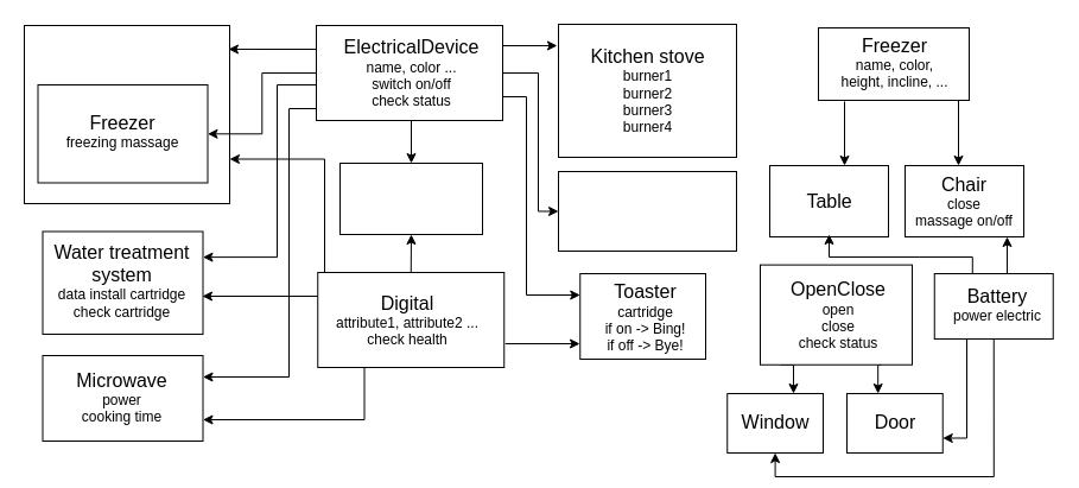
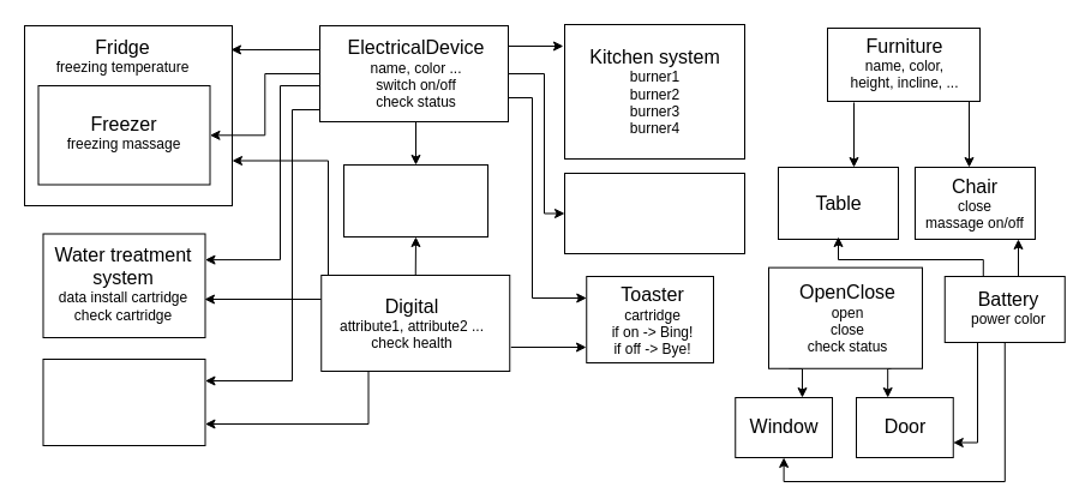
  <mxCell id="0" />
  <mxCell id="1" parent="0" />
  <mxCell id="2" value="" style="rounded=0;whiteSpace=wrap;html=1;strokeColor=#000000;direction=south;" parent="1" vertex="1"><mxGeometry x="20" y="21" width="173" height="150" as="geometry" /></mxCell>
  <mxCell id="3" value="" style="rounded=0;whiteSpace=wrap;html=1;strokeColor=#000000;" parent="1" vertex="1"><mxGeometry x="31.5" y="71" width="143" height="82.5" as="geometry" /></mxCell>
  <mxCell id="4" value="&lt;font style=&quot;font-size: 16px&quot;&gt;Freezer&lt;/font&gt;&lt;br&gt;&lt;div style=&quot;text-align: left&quot;&gt;freezing massage&lt;br&gt;&lt;/div&gt;" style="text;html=1;strokeColor=none;fillColor=none;align=center;verticalAlign=middle;whiteSpace=wrap;rounded=0;" parent="1" vertex="1"><mxGeometry x="43" y="86" width="120" height="47.5" as="geometry" /></mxCell>
+ <mxCell id="5" value="&lt;span style=&quot;font-size: 16px&quot;&gt;Fridge&lt;br&gt;&lt;/span&gt;&lt;div style=&quot;text-align: left&quot;&gt;&lt;span&gt;freezing temperature&lt;/span&gt;&lt;/div&gt;" style="text;html=1;strokeColor=none;fillColor=none;align=center;verticalAlign=middle;whiteSpace=wrap;rounded=0;" parent="1" vertex="1"><mxGeometry x="43" y="31" width="117.75" height="30" as="geometry" /></mxCell>
  <mxCell id="6" value="" style="rounded=0;whiteSpace=wrap;html=1;strokeColor=#000000;" parent="1" vertex="1"><mxGeometry x="470" y="20" width="150" height="112" as="geometry" /></mxCell>
  <mxCell id="7" value="" style="rounded=0;whiteSpace=wrap;html=1;strokeColor=#000000;" parent="1" vertex="1"><mxGeometry x="35.5" y="194.5" width="135" height="86.5" as="geometry" /></mxCell>
  <mxCell id="8" value="&lt;span style=&quot;font-size: 16px&quot;&gt;Water treatment system&lt;/span&gt;&lt;br&gt;&lt;div&gt;data install cartridge&lt;/div&gt;&lt;div&gt;&lt;font style=&quot;font-size: 12px&quot;&gt;check cartridge&lt;/font&gt;&lt;/div&gt;" style="text;html=1;strokeColor=none;fillColor=none;align=center;verticalAlign=middle;whiteSpace=wrap;rounded=0;" parent="1" vertex="1"><mxGeometry x="40.5" y="202.25" width="122.5" height="66.75" as="geometry" /></mxCell>
  <mxCell id="9" value="" style="rounded=0;whiteSpace=wrap;html=1;strokeColor=#000000;" parent="1" vertex="1"><mxGeometry x="648" y="139" width="100" height="60" as="geometry" /></mxCell>
  <mxCell id="10" value="&lt;span style=&quot;font-size: 16px&quot;&gt;Table&lt;/span&gt;" style="text;html=1;strokeColor=none;fillColor=none;align=center;verticalAlign=middle;whiteSpace=wrap;rounded=0;" parent="1" vertex="1"><mxGeometry x="670.63" y="151.5" width="54.75" height="35" as="geometry" /></mxCell>
  <mxCell id="11" style="edgeStyle=orthogonalEdgeStyle;rounded=0;orthogonalLoop=1;jettySize=auto;html=1;exitX=0;exitY=0.5;exitDx=0;exitDy=0;" parent="1" source="19" target="3" edge="1"><mxGeometry relative="1" as="geometry" /></mxCell>
  <mxCell id="12" style="edgeStyle=orthogonalEdgeStyle;rounded=0;orthogonalLoop=1;jettySize=auto;html=1;exitX=0;exitY=0.25;exitDx=0;exitDy=0;entryX=0.133;entryY=0.006;entryDx=0;entryDy=0;entryPerimeter=0;" parent="1" source="19" target="2" edge="1"><mxGeometry relative="1" as="geometry" /></mxCell>
  <mxCell id="13" style="edgeStyle=orthogonalEdgeStyle;rounded=0;orthogonalLoop=1;jettySize=auto;html=1;exitX=1;exitY=0.5;exitDx=0;exitDy=0;entryX=-0.007;entryY=0.366;entryDx=0;entryDy=0;entryPerimeter=0;" parent="1" edge="1"><mxGeometry relative="1" as="geometry"><mxPoint x="423" y="38" as="sourcePoint" /><mxPoint x="468.95" y="37.992" as="targetPoint" /></mxGeometry></mxCell>
  <mxCell id="14" style="edgeStyle=orthogonalEdgeStyle;rounded=0;orthogonalLoop=1;jettySize=auto;html=1;exitX=1;exitY=0.75;exitDx=0;exitDy=0;entryX=0;entryY=0.5;entryDx=0;entryDy=0;" parent="1" source="19" target="37" edge="1"><mxGeometry relative="1" as="geometry"><Array as="points"><mxPoint x="423" y="61" /><mxPoint x="453" y="61" /><mxPoint x="453" y="178" /></Array></mxGeometry></mxCell>
  <mxCell id="15" style="edgeStyle=orthogonalEdgeStyle;rounded=0;orthogonalLoop=1;jettySize=auto;html=1;exitX=0.5;exitY=1;exitDx=0;exitDy=0;entryX=0.5;entryY=0;entryDx=0;entryDy=0;" parent="1" source="19" target="35" edge="1"><mxGeometry relative="1" as="geometry" /></mxCell>
  <mxCell id="16" style="edgeStyle=orthogonalEdgeStyle;rounded=0;orthogonalLoop=1;jettySize=auto;html=1;exitX=0;exitY=0.75;exitDx=0;exitDy=0;entryX=1;entryY=0.25;entryDx=0;entryDy=0;" parent="1" source="19" target="7" edge="1"><mxGeometry relative="1" as="geometry"><Array as="points"><mxPoint x="266" y="71" /><mxPoint x="233" y="71" /><mxPoint x="233" y="216" /></Array></mxGeometry></mxCell>
  <mxCell id="17" style="edgeStyle=orthogonalEdgeStyle;rounded=0;orthogonalLoop=1;jettySize=auto;html=1;exitX=0;exitY=1;exitDx=0;exitDy=0;entryX=1;entryY=0.25;entryDx=0;entryDy=0;" parent="1" source="19" target="44" edge="1"><mxGeometry relative="1" as="geometry"><Array as="points"><mxPoint x="266" y="91" /><mxPoint x="243" y="91" /><mxPoint x="243" y="317" /></Array></mxGeometry></mxCell>
  <mxCell id="18" style="edgeStyle=orthogonalEdgeStyle;rounded=0;orthogonalLoop=1;jettySize=auto;html=1;exitX=1;exitY=0.75;exitDx=0;exitDy=0;entryX=0;entryY=0.25;entryDx=0;entryDy=0;" parent="1" source="19" target="47" edge="1"><mxGeometry relative="1" as="geometry"><Array as="points"><mxPoint x="443" y="81" /><mxPoint x="443" y="248" /></Array></mxGeometry></mxCell>
  <mxCell id="19" value="" style="rounded=0;whiteSpace=wrap;html=1;strokeColor=#000000;" parent="1" vertex="1"><mxGeometry x="266" y="21" width="157" height="80" as="geometry" /></mxCell>
  <mxCell id="20" value="&lt;span style=&quot;font-size: 16px&quot;&gt;ElectricalDevice&lt;br&gt;&lt;/span&gt;&lt;font style=&quot;font-size: 12px&quot;&gt;name, color ...&lt;br&gt;switch on/off&lt;br&gt;check status&lt;/font&gt;" style="text;html=1;strokeColor=none;fillColor=none;align=center;verticalAlign=middle;whiteSpace=wrap;rounded=0;" parent="1" vertex="1"><mxGeometry x="288.5" y="31" width="114.5" height="60" as="geometry" /></mxCell>
  <mxCell id="21" style="edgeStyle=orthogonalEdgeStyle;rounded=0;orthogonalLoop=1;jettySize=auto;html=1;exitX=0;exitY=1;exitDx=0;exitDy=0;" parent="1" edge="1"><mxGeometry relative="1" as="geometry"><mxPoint x="711" y="85" as="sourcePoint" /><mxPoint x="711" y="139" as="targetPoint" /></mxGeometry></mxCell>
  <mxCell id="22" style="edgeStyle=orthogonalEdgeStyle;rounded=0;orthogonalLoop=1;jettySize=auto;html=1;exitX=1;exitY=1;exitDx=0;exitDy=0;entryX=0.57;entryY=0;entryDx=0;entryDy=0;entryPerimeter=0;" parent="1" edge="1"><mxGeometry relative="1" as="geometry"><mxPoint x="807" y="139" as="targetPoint" /><mxPoint x="804" y="84" as="sourcePoint" /><Array as="points"><mxPoint x="807" y="84" /></Array></mxGeometry></mxCell>
  <mxCell id="23" value="" style="rounded=0;whiteSpace=wrap;html=1;strokeColor=#000000;" parent="1" vertex="1"><mxGeometry x="689" y="23" width="127" height="61" as="geometry" /></mxCell>
- <mxCell id="24" value="&lt;span style=&quot;font-size: 16px&quot;&gt;Freezer&lt;br&gt;&lt;/span&gt;name, color,&lt;br&gt;height, incline, ..." style="text;html=1;strokeColor=none;fillColor=none;align=center;verticalAlign=middle;whiteSpace=wrap;rounded=0;" parent="1" vertex="1"><mxGeometry x="703.5" y="32.5" width="98.5" height="39.5" as="geometry" /></mxCell>
+ <mxCell id="24" value="&lt;span style=&quot;font-size: 16px&quot;&gt;Furniture&lt;br&gt;&lt;/span&gt;name, color,&lt;br&gt;height, incline, ..." style="text;html=1;strokeColor=none;fillColor=none;align=center;verticalAlign=middle;whiteSpace=wrap;rounded=0;" parent="1" vertex="1"><mxGeometry x="703.5" y="32.5" width="98.5" height="39.5" as="geometry" /></mxCell>
  <mxCell id="25" value="" style="rounded=0;whiteSpace=wrap;html=1;strokeColor=#000000;" parent="1" vertex="1"><mxGeometry x="762" y="139" width="100" height="60" as="geometry" /></mxCell>
  <mxCell id="26" value="&lt;span style=&quot;font-size: 16px&quot;&gt;Chair&lt;br&gt;&lt;/span&gt;close&lt;br&gt;massage on/off" style="text;html=1;strokeColor=none;fillColor=none;align=center;verticalAlign=middle;whiteSpace=wrap;rounded=0;" parent="1" vertex="1"><mxGeometry x="767" y="151.5" width="90" height="35" as="geometry" /></mxCell>
  <mxCell id="27" style="edgeStyle=orthogonalEdgeStyle;rounded=0;orthogonalLoop=1;jettySize=auto;html=1;exitX=0.5;exitY=1;exitDx=0;exitDy=0;" parent="1" source="3" target="3" edge="1"><mxGeometry relative="1" as="geometry" /></mxCell>
  <mxCell id="28" style="edgeStyle=orthogonalEdgeStyle;rounded=0;orthogonalLoop=1;jettySize=auto;html=1;exitX=0.5;exitY=0;exitDx=0;exitDy=0;entryX=0.5;entryY=1;entryDx=0;entryDy=0;" parent="1" source="33" target="35" edge="1"><mxGeometry relative="1" as="geometry" /></mxCell>
  <mxCell id="29" style="edgeStyle=orthogonalEdgeStyle;rounded=0;orthogonalLoop=1;jettySize=auto;html=1;exitX=0.25;exitY=0;exitDx=0;exitDy=0;entryX=0.75;entryY=0;entryDx=0;entryDy=0;" parent="1" source="33" target="2" edge="1"><mxGeometry relative="1" as="geometry"><Array as="points"><mxPoint x="273" y="229" /><mxPoint x="273" y="134" /></Array></mxGeometry></mxCell>
  <mxCell id="30" style="edgeStyle=orthogonalEdgeStyle;rounded=0;orthogonalLoop=1;jettySize=auto;html=1;exitX=0;exitY=0.25;exitDx=0;exitDy=0;entryX=0.996;entryY=0.63;entryDx=0;entryDy=0;entryPerimeter=0;" parent="1" source="33" target="7" edge="1"><mxGeometry relative="1" as="geometry" /></mxCell>
  <mxCell id="31" style="edgeStyle=orthogonalEdgeStyle;rounded=0;orthogonalLoop=1;jettySize=auto;html=1;exitX=0.25;exitY=1;exitDx=0;exitDy=0;entryX=1;entryY=0.75;entryDx=0;entryDy=0;" parent="1" source="33" target="44" edge="1"><mxGeometry relative="1" as="geometry" /></mxCell>
  <mxCell id="32" style="edgeStyle=orthogonalEdgeStyle;rounded=0;orthogonalLoop=1;jettySize=auto;html=1;exitX=1;exitY=0.75;exitDx=0;exitDy=0;" parent="1" edge="1"><mxGeometry relative="1" as="geometry"><mxPoint x="488" y="289" as="targetPoint" /><mxPoint x="425.25" y="289" as="sourcePoint" /></mxGeometry></mxCell>
  <mxCell id="33" value="" style="rounded=0;whiteSpace=wrap;html=1;strokeColor=#000000;" parent="1" vertex="1"><mxGeometry x="267.25" y="229" width="157" height="80" as="geometry" /></mxCell>
  <mxCell id="34" value="&lt;span style=&quot;font-size: 16px&quot;&gt;Digital&lt;br&gt;&lt;/span&gt;&lt;font style=&quot;font-size: 12px&quot;&gt;attribute1, attribute2&amp;nbsp;...&lt;br&gt;check health&lt;/font&gt;" style="text;html=1;strokeColor=none;fillColor=none;align=center;verticalAlign=middle;whiteSpace=wrap;rounded=0;" parent="1" vertex="1"><mxGeometry x="273" y="239" width="140" height="60" as="geometry" /></mxCell>
  <mxCell id="35" value="" style="rounded=0;whiteSpace=wrap;html=1;strokeColor=#000000;" parent="1" vertex="1"><mxGeometry x="286" y="137" width="120" height="60" as="geometry" /></mxCell>
- <mxCell id="36" value="&lt;span style=&quot;font-size: 16px&quot;&gt;Kitchen stove&lt;br&gt;&lt;/span&gt;&lt;font style=&quot;font-size: 12px&quot;&gt;burner1&lt;br&gt;burner2&lt;br&gt;burner3&lt;br&gt;burner4&lt;br&gt;&lt;/font&gt;" style="text;html=1;strokeColor=none;fillColor=none;align=center;verticalAlign=middle;whiteSpace=wrap;rounded=0;" parent="1" vertex="1"><mxGeometry x="487.75" y="31" width="114.5" height="90" as="geometry" /></mxCell>
+ <mxCell id="36" value="&lt;span style=&quot;font-size: 16px&quot;&gt;Kitchen system&lt;br&gt;&lt;/span&gt;&lt;font style=&quot;font-size: 12px&quot;&gt;burner1&lt;br&gt;burner2&lt;br&gt;burner3&lt;br&gt;burner4&lt;br&gt;&lt;/font&gt;" style="text;html=1;strokeColor=none;fillColor=none;align=center;verticalAlign=middle;whiteSpace=wrap;rounded=0;" parent="1" vertex="1"><mxGeometry x="487.75" y="31" width="114.5" height="90" as="geometry" /></mxCell>
  <mxCell id="37" value="" style="rounded=0;whiteSpace=wrap;html=1;strokeColor=#000000;" parent="1" vertex="1"><mxGeometry x="470" y="144" width="150" height="67" as="geometry" /></mxCell>
  <mxCell id="38" style="edgeStyle=orthogonalEdgeStyle;rounded=0;orthogonalLoop=1;jettySize=auto;html=1;exitX=0.25;exitY=0;exitDx=0;exitDy=0;" parent="1" edge="1"><mxGeometry relative="1" as="geometry"><mxPoint x="698" y="197" as="targetPoint" /><mxPoint x="818.75" y="236" as="sourcePoint" /><Array as="points"><mxPoint x="819" y="216" /><mxPoint x="698" y="216" /></Array></mxGeometry></mxCell>
  <mxCell id="39" style="edgeStyle=orthogonalEdgeStyle;rounded=0;orthogonalLoop=1;jettySize=auto;html=1;exitX=0.5;exitY=0;exitDx=0;exitDy=0;entryX=0.75;entryY=1;entryDx=0;entryDy=0;" parent="1" edge="1"><mxGeometry relative="1" as="geometry"><mxPoint x="854.75" y="230" as="sourcePoint" /><mxPoint x="848" y="199" as="targetPoint" /></mxGeometry></mxCell>
  <mxCell id="40" style="edgeStyle=orthogonalEdgeStyle;rounded=0;orthogonalLoop=1;jettySize=auto;html=1;exitX=0.5;exitY=1;exitDx=0;exitDy=0;entryX=0.5;entryY=1;entryDx=0;entryDy=0;" parent="1" source="42" target="53" edge="1"><mxGeometry relative="1" as="geometry" /></mxCell>
  <mxCell id="41" style="edgeStyle=orthogonalEdgeStyle;rounded=0;orthogonalLoop=1;jettySize=auto;html=1;exitX=0.25;exitY=1;exitDx=0;exitDy=0;entryX=1;entryY=0.75;entryDx=0;entryDy=0;" parent="1" source="42" target="55" edge="1"><mxGeometry relative="1" as="geometry"><Array as="points"><mxPoint x="814" y="285" /><mxPoint x="814" y="369" /></Array></mxGeometry></mxCell>
  <mxCell id="42" value="" style="rounded=0;whiteSpace=wrap;html=1;strokeColor=#000000;" parent="1" vertex="1"><mxGeometry x="786.75" y="230" width="100" height="55" as="geometry" /></mxCell>
- <mxCell id="43" value="&lt;span style=&quot;font-size: 16px&quot;&gt;Battery&lt;br&gt;&lt;/span&gt;&lt;font style=&quot;font-size: 12px&quot;&gt;power electric&lt;br&gt;&lt;/font&gt;" style="text;html=1;strokeColor=none;fillColor=none;align=center;verticalAlign=middle;whiteSpace=wrap;rounded=0;" parent="1" vertex="1"><mxGeometry x="798.12" y="241.25" width="83.63" height="28.75" as="geometry" /></mxCell>
+ <mxCell id="43" value="&lt;span style=&quot;font-size: 16px&quot;&gt;Battery&lt;br&gt;&lt;/span&gt;&lt;font style=&quot;font-size: 12px&quot;&gt;power color&lt;br&gt;&lt;/font&gt;" style="text;html=1;strokeColor=none;fillColor=none;align=center;verticalAlign=middle;whiteSpace=wrap;rounded=0;" parent="1" vertex="1"><mxGeometry x="798.12" y="241.25" width="83.63" height="28.75" as="geometry" /></mxCell>
  <mxCell id="44" value="" style="rounded=0;whiteSpace=wrap;html=1;strokeColor=#000000;" parent="1" vertex="1"><mxGeometry x="35.5" y="299" width="135" height="72" as="geometry" /></mxCell>
- <mxCell id="45" value="&lt;span style=&quot;font-size: 16px&quot;&gt;Microwave&lt;/span&gt;&lt;br&gt;&lt;div&gt;power&lt;/div&gt;&lt;div&gt;cooking time&lt;/div&gt;" style="text;html=1;strokeColor=none;fillColor=none;align=center;verticalAlign=middle;whiteSpace=wrap;rounded=0;" parent="1" vertex="1"><mxGeometry x="40.5" y="306.75" width="122.5" height="54.25" as="geometry" /></mxCell>
  <mxCell id="46" style="edgeStyle=orthogonalEdgeStyle;rounded=0;orthogonalLoop=1;jettySize=auto;html=1;exitX=0.5;exitY=1;exitDx=0;exitDy=0;" parent="1" source="44" target="44" edge="1"><mxGeometry relative="1" as="geometry" /></mxCell>
  <mxCell id="47" value="" style="rounded=0;whiteSpace=wrap;html=1;strokeColor=#000000;" parent="1" vertex="1"><mxGeometry x="488.25" y="230" width="105.75" height="72" as="geometry" /></mxCell>
  <mxCell id="48" value="&lt;span style=&quot;font-size: 16px&quot;&gt;Toaster&lt;/span&gt;&lt;br&gt;&lt;div&gt;cartridge&lt;/div&gt;&lt;div&gt;if on -&amp;gt; Bing!&lt;/div&gt;&lt;div&gt;if off -&amp;gt; Bye!&lt;/div&gt;" style="text;html=1;strokeColor=none;fillColor=none;align=center;verticalAlign=middle;whiteSpace=wrap;rounded=0;" parent="1" vertex="1"><mxGeometry x="493.25" y="234.75" width="100.75" height="64.25" as="geometry" /></mxCell>
  <mxCell id="49" style="edgeStyle=orthogonalEdgeStyle;rounded=0;orthogonalLoop=1;jettySize=auto;html=1;exitX=0.25;exitY=1;exitDx=0;exitDy=0;entryX=0.876;entryY=0;entryDx=0;entryDy=0;entryPerimeter=0;" parent="1" edge="1"><mxGeometry relative="1" as="geometry"><mxPoint x="657" y="306.75" as="sourcePoint" /><mxPoint x="667.987" y="331" as="targetPoint" /></mxGeometry></mxCell>
  <mxCell id="50" style="edgeStyle=orthogonalEdgeStyle;rounded=0;orthogonalLoop=1;jettySize=auto;html=1;exitX=0.75;exitY=1;exitDx=0;exitDy=0;entryX=0.25;entryY=0;entryDx=0;entryDy=0;" parent="1" edge="1"><mxGeometry relative="1" as="geometry"><mxPoint x="742" y="306.75" as="sourcePoint" /><mxPoint x="739.188" y="331" as="targetPoint" /></mxGeometry></mxCell>
  <mxCell id="51" value="" style="rounded=0;whiteSpace=wrap;html=1;strokeColor=#000000;" parent="1" vertex="1"><mxGeometry x="640" y="222.63" width="128" height="84.12" as="geometry" /></mxCell>
  <mxCell id="52" value="&lt;span style=&quot;font-size: 16px&quot;&gt;OpenClose&lt;br&gt;&lt;/span&gt;&lt;font style=&quot;font-size: 12px&quot;&gt;open&lt;br&gt;close&lt;br&gt;check status&lt;br&gt;&lt;/font&gt;" style="text;html=1;strokeColor=none;fillColor=none;align=center;verticalAlign=middle;whiteSpace=wrap;rounded=0;" parent="1" vertex="1"><mxGeometry x="657" y="229.82" width="98" height="71.18" as="geometry" /></mxCell>
  <mxCell id="53" value="" style="rounded=0;whiteSpace=wrap;html=1;strokeColor=#000000;" parent="1" vertex="1"><mxGeometry x="612.25" y="331" width="80.75" height="50" as="geometry" /></mxCell>
  <mxCell id="54" value="&lt;span style=&quot;font-size: 16px&quot;&gt;Window&lt;/span&gt;" style="text;html=1;strokeColor=none;fillColor=none;align=center;verticalAlign=middle;whiteSpace=wrap;rounded=0;" parent="1" vertex="1"><mxGeometry x="623" y="337.5" width="60" height="35" as="geometry" /></mxCell>
  <mxCell id="55" value="" style="rounded=0;whiteSpace=wrap;html=1;strokeColor=#000000;" parent="1" vertex="1"><mxGeometry x="713" y="331" width="80.75" height="50" as="geometry" /></mxCell>
  <mxCell id="56" value="&lt;span style=&quot;font-size: 16px&quot;&gt;Door&lt;/span&gt;" style="text;html=1;strokeColor=none;fillColor=none;align=center;verticalAlign=middle;whiteSpace=wrap;rounded=0;" parent="1" vertex="1"><mxGeometry x="723.75" y="337.5" width="60" height="35" as="geometry" /></mxCell>
